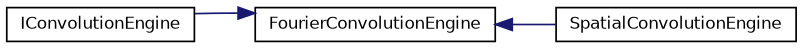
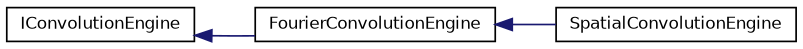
  digraph {
    rankdir=LR
    node [color=black fillcolor=white fontname=Helvetica fontsize=10 shape=record style=filled]
    edge [color=midnightblue dir=back fontname=Helvetica fontsize=10 labelfontname=Helvetica labelfontsize=10 style=solid]
    n1 [height=0.2 label=IConvolutionEngine width=0.4]
    n2 [height=0.2 label=FourierConvolutionEngine width=0.4]
    n3 [height=0.2 label=SpatialConvolutionEngine width=0.4]
-   n2 -> n1
+   n1 -> n2
    n2 -> n3
  }
